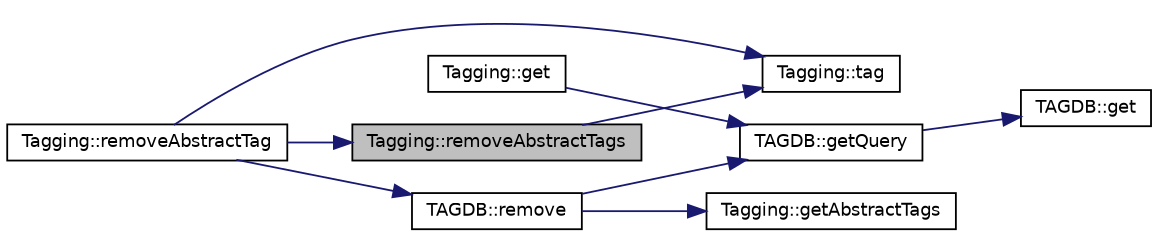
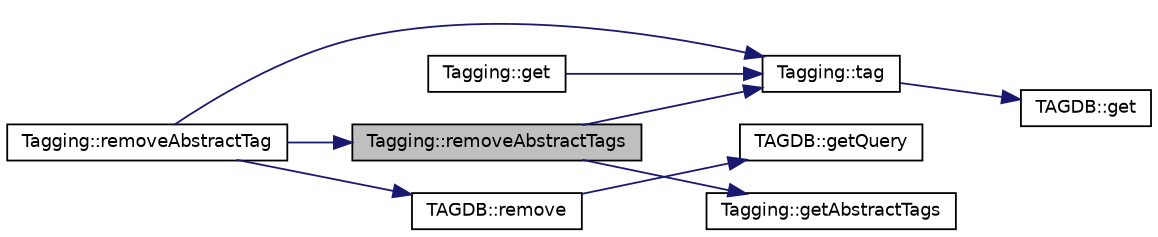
  digraph {
    rankdir=LR
    node [color=black fillcolor=white fontname=Helvetica fontsize=10 shape=record style=filled]
    edge [color=midnightblue fontname=Helvetica fontsize=10 labelfontname=Helvetica labelfontsize=10 style=solid]
    n1 [fillcolor=grey75 fontcolor=black height=0.2 label="Tagging::removeAbstractTags" width=0.4]
    n2 [height=0.2 label="Tagging::getAbstractTags" width=0.4]
    n3 [height=0.2 label="Tagging::tag" width=0.4]
    n4 [height=0.2 label="Tagging::removeAbstractTag" width=0.4]
    n5 [height=0.2 label="TAGDB::remove" width=0.4]
    n6 [height=0.2 label="TAGDB::get" width=0.4]
    n7 [height=0.2 label="Tagging::get" width=0.4]
    n8 [height=0.2 label="TAGDB::getQuery" width=0.4]
-   n5 -> n2
+   n1 -> n2
    n1 -> n3
-   n8 -> n6
+   n3 -> n6
    n4 -> n1
    n4 -> n3
    n4 -> n5
    n5 -> n8
-   n7 -> n8
+   n7 -> n3
  }
